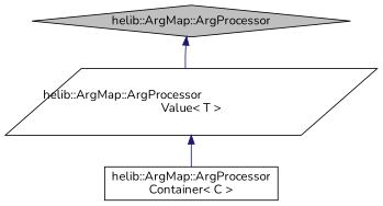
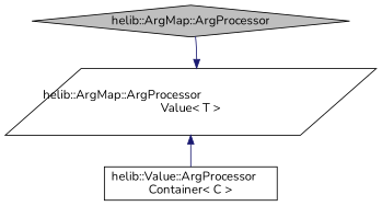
  digraph {
    fontname=Nunito
    node [color=black fillcolor=white fontname=Nunito style=filled]
    edge [color=midnightblue dir=back fontname=Nunito style=solid]
    n1 [fillcolor=grey75 fontcolor=black label="helib::ArgMap::ArgProcessor" shape=diamond]
    n2 [label="helib::ArgMap::ArgProcessor\lValue\< T \>" shape=parallelogram]
-   n3 [label="helib::ArgMap::ArgProcessor\lContainer\< C \>" shape=box]
-   n1 -> n2
+   n3 [label="helib::Value::ArgProcessor\lContainer\< C \>" shape=box]
+   n2 -> n1
    n2 -> n3
  }
